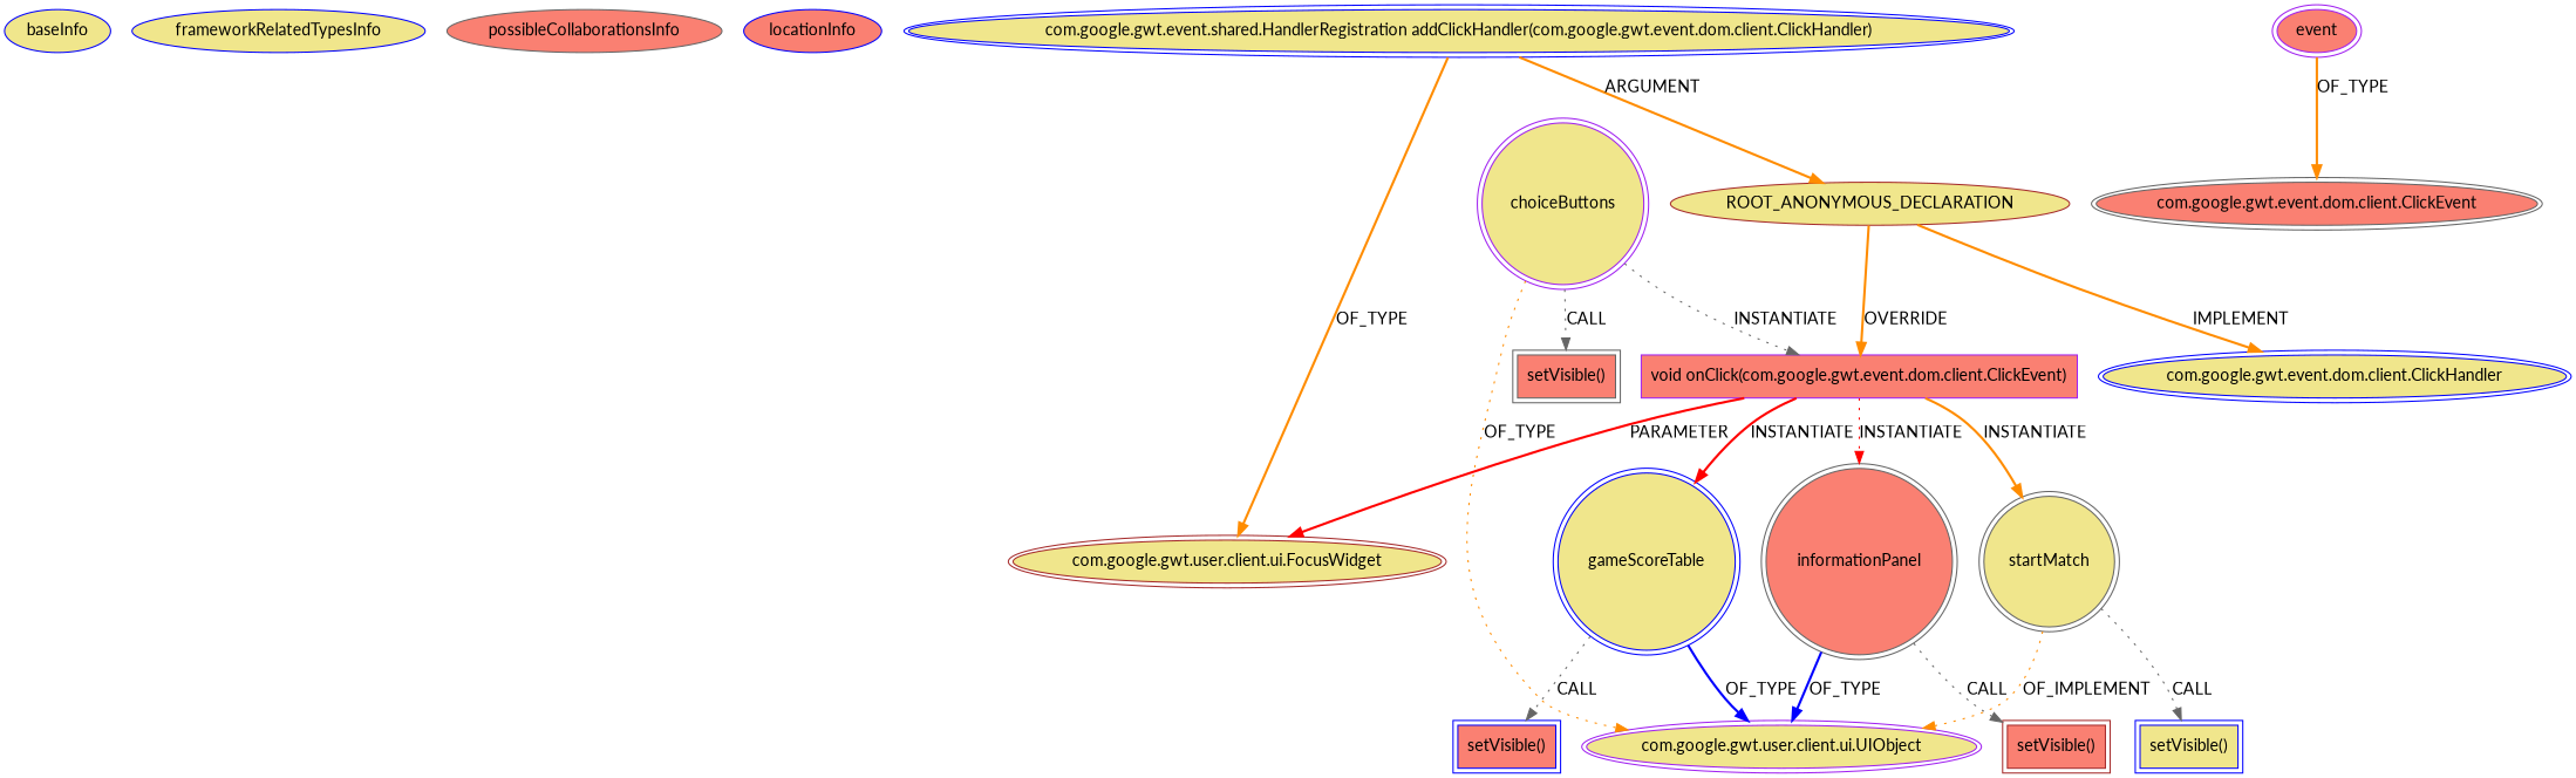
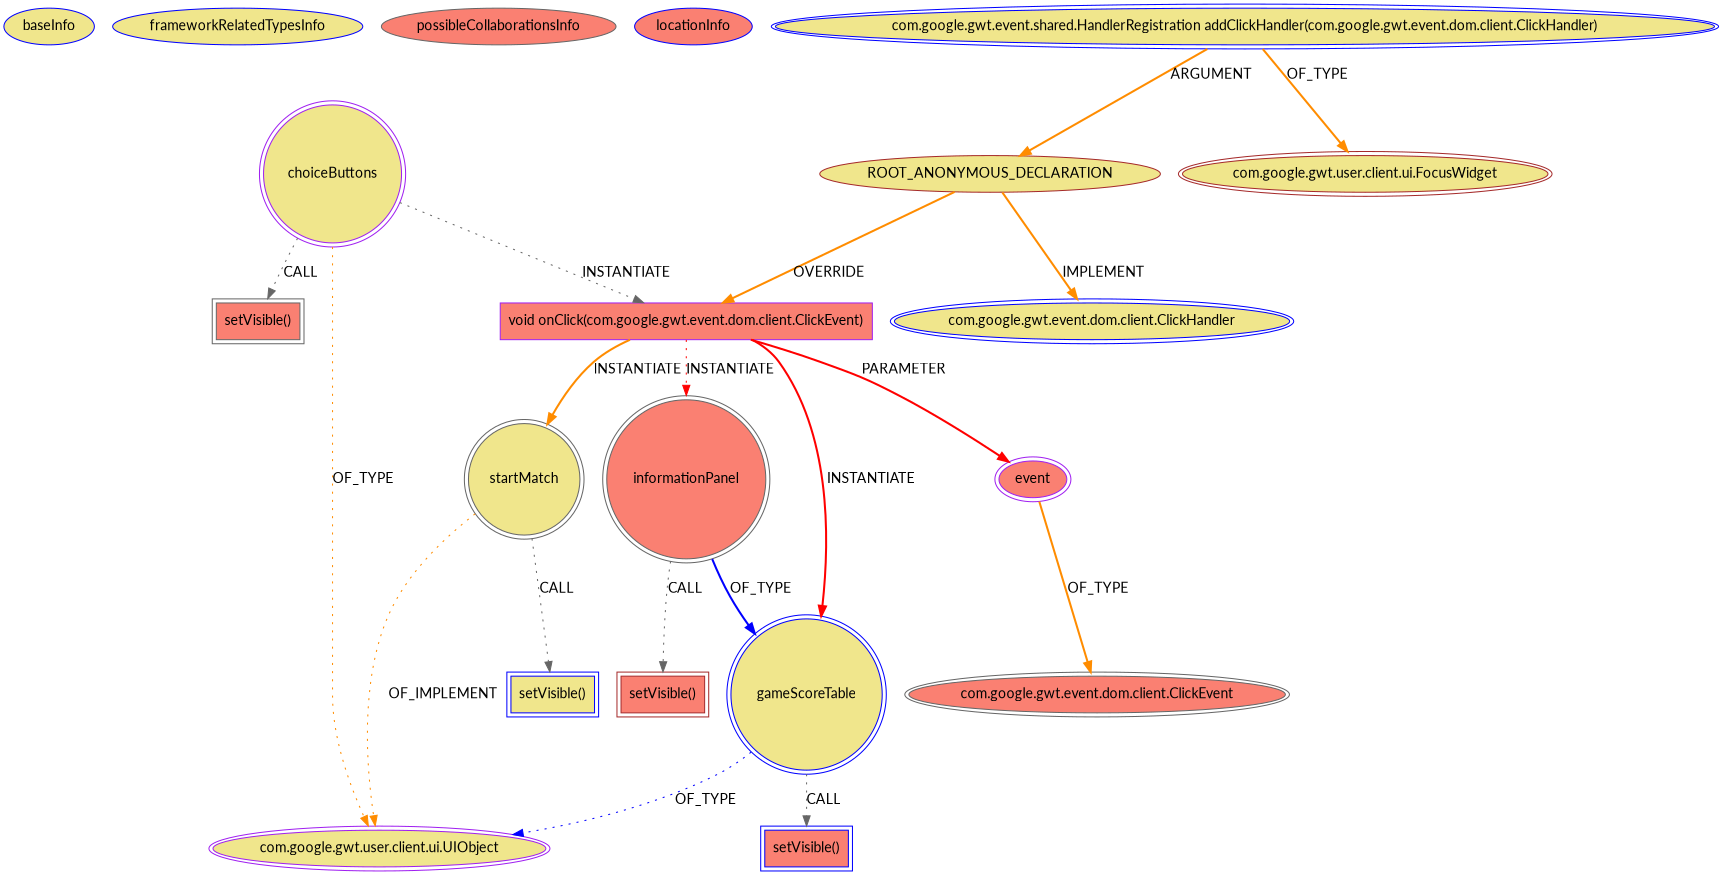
  digraph {
    fontname=Lato
    node [color=blue fillcolor=khaki fontname=Lato style=filled isFrameworkType=true peripheries=2]
    edge [color=darkorange fontname=Lato style=bold]
    baseInfo [category=extension_graph graphId=84 isAnonymous=true possibleRelation=false isFrameworkType="" peripheries=""]
    frameworkRelatedTypesInfo [0="com.google.gwt.event.dom.client.ClickHandler" isFrameworkType="" peripheries=""]
    possibleCollaborationsInfo [color=gray40 fillcolor=salmon isFrameworkType="" peripheries=""]
    locationInfo [contextSignature="void onModuleLoad()" filePath="/Christian-Achilli-ropasci/ropasci-master/Rock-Paper-Scissor/src/main/java/com/chris/interview/client/RopasciGame.java" fillcolor=salmon graphId=84 projectName="Christian-Achilli-ropasci" isFrameworkType="" peripheries=""]
    n5 [color=brown isFrameworkType=false label=ROOT_ANONYMOUS_DECLARATION vertexType=ROOT_ANONYMOUS_DECLARATION peripheries=""]
    n6 [label="com.google.gwt.event.dom.client.ClickHandler" vertexType=FRAMEWORK_INTERFACE_TYPE]
    n7 [color=purple fillcolor=salmon isFrameworkType=false label="void onClick(com.google.gwt.event.dom.client.ClickEvent)" shape=box vertexType=OVERRIDING_METHOD_DECLARATION peripheries=""]
    n8 [color=purple fillcolor=salmon label=event vertexType=PARAMETER_DECLARATION]
    n9 [color=gray40 label=startMatch shape=circle vertexType=VARIABLE_EXPRESION]
    n10 [color=gray40 fillcolor=salmon label=informationPanel shape=circle vertexType=VARIABLE_EXPRESION]
    n11 [label=gameScoreTable shape=circle vertexType=VARIABLE_EXPRESION]
    n12 [label="com.google.gwt.event.shared.HandlerRegistration addClickHandler(com.google.gwt.event.dom.client.ClickHandler)" vertexType=OUTSIDE_CALL]
    n13 [color=brown label="com.google.gwt.user.client.ui.FocusWidget" vertexType=FRAMEWORK_CLASS_TYPE]
    n14 [color=gray40 fillcolor=salmon label="com.google.gwt.event.dom.client.ClickEvent" vertexType=FRAMEWORK_CLASS_TYPE]
    n15 [color=purple label="com.google.gwt.user.client.ui.UIObject" vertexType=FRAMEWORK_CLASS_TYPE]
    n16 [label="setVisible()" shape=box vertexType=INSIDE_CALL]
    n17 [color=brown fillcolor=salmon label="setVisible()" shape=box vertexType=INSIDE_CALL]
    n18 [color=purple label=choiceButtons shape=circle vertexType=VARIABLE_EXPRESION]
    n19 [color=gray40 fillcolor=salmon label="setVisible()" shape=box vertexType=INSIDE_CALL]
    n20 [fillcolor=salmon label="setVisible()" shape=box vertexType=INSIDE_CALL]
    n5 -> n6 [label=IMPLEMENT]
    n5 -> n7 [label=OVERRIDE]
-   n7 -> n13 [color=red label=PARAMETER]
+   n7 -> n8 [color=red label=PARAMETER]
    n7 -> n9 [label=INSTANTIATE]
    n7 -> n10 [color=red label=INSTANTIATE style=dotted]
    n7 -> n11 [color=red label=INSTANTIATE]
    n8 -> n14 [label=OF_TYPE]
    n9 -> n15 [label=OF_IMPLEMENT style=dotted]
    n9 -> n16 [color=gray40 label=CALL style=dotted]
-   n10 -> n15 [color=blue label=OF_TYPE]
+   n10 -> n11 [color=blue label=OF_TYPE]
    n10 -> n17 [color=gray40 label=CALL style=dotted]
-   n11 -> n15 [color=blue label=OF_TYPE]
+   n11 -> n15 [color=blue label=OF_TYPE style=dotted]
    n11 -> n20 [color=gray40 label=CALL style=dotted]
    n12 -> n5 [label=ARGUMENT]
    n12 -> n13 [label=OF_TYPE]
    n18 -> n7 [color=gray40 label=INSTANTIATE style=dotted]
    n18 -> n15 [label=OF_TYPE style=dotted]
    n18 -> n19 [color=gray40 label=CALL style=dotted]
  }
